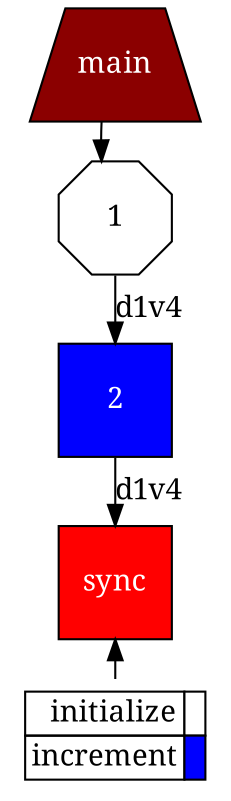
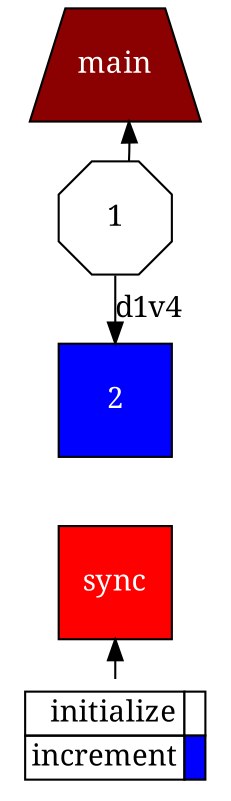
  digraph {
    compound=true
    fontname="Noto Serif"
    labeljust=l
    rankdir=TB
    node [fontcolor="#FFFFFF" fontname="Noto Serif" shape=box style=filled]
    edge [fontname="Noto Serif"]
    n1 [fillcolor="#8B0000" height=0.75 label=main shape=trapezium]
    1 [fillcolor="#ffffff" fontcolor="#000000" height=0.75 shape=octagon]
    n3 [fillcolor="#ff0000" height=0.75 label=sync]
    2 [fillcolor="#0000ff" fontcolor="#ffffff" height=0.75]
    n5 [height=0.75 label=<       <table border="0" cellpadding="2" cellspacing="0" cellborder="1"> <tr> <td align="right">initialize</td> <td bgcolor="#ffffff">&nbsp;</td> </tr> <tr> <td align="right">increment</td> <td bgcolor="#0000ff">&nbsp;</td> </tr>       </table>     > shape=plaintext fontcolor="" style=""]
    subgraph sub_1 {
      ranksep=0.20
      n1
      1
      n3
      2
    }
    subgraph sub_2 {
      label=Legend
      rank=sink
      ranksep=0.20
      n5
    }
-   n1 -> 1
+   1 -> n1
    1 -> 2 [label=d1v4]
-   2 -> n3 [label=d1v4]
    n5 -> n3
  }
